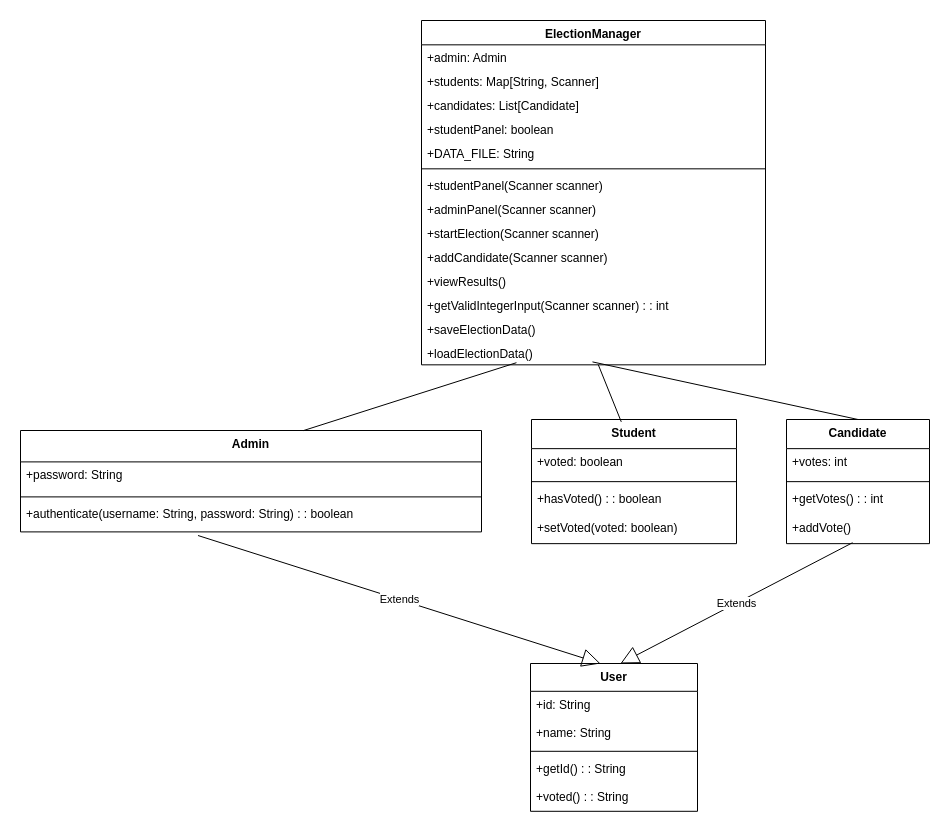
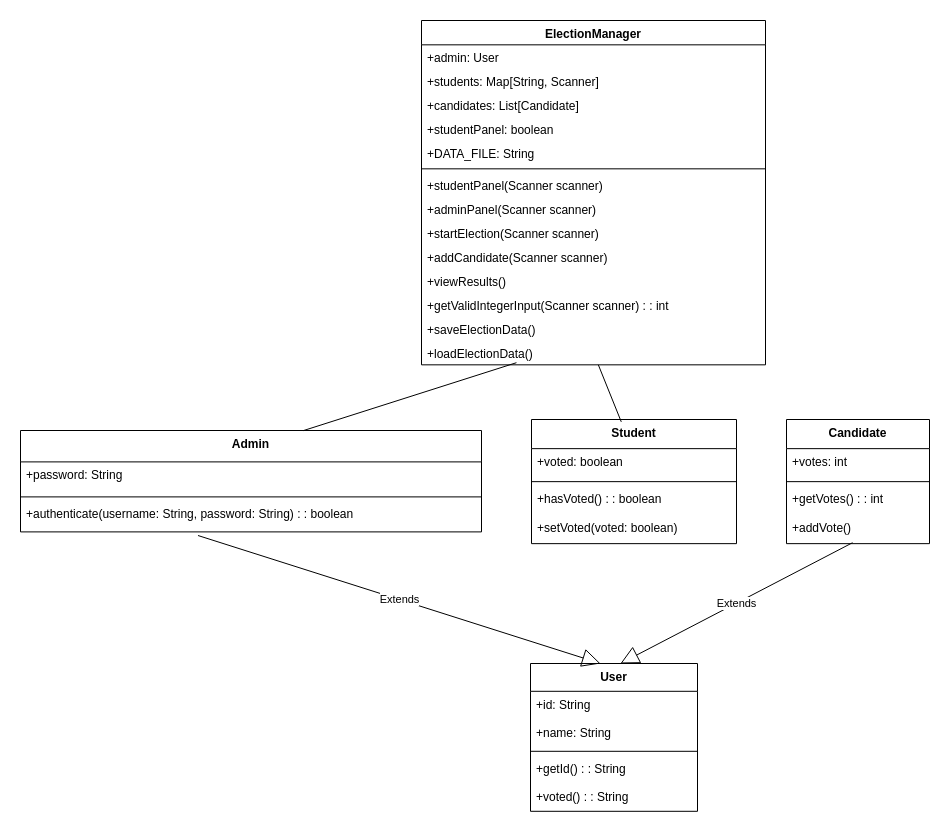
  <mxCell id="0" />
  <mxCell id="1" parent="0" />
  <mxCell id="2" value="User" style="swimlane;fontStyle=1;align=center;verticalAlign=top;childLayout=stackLayout;horizontal=1;startSize=27.8;horizontalStack=0;resizeParent=1;resizeParentMax=0;resizeLast=0;collapsible=0;marginBottom=0;" vertex="1" parent="1"><mxGeometry x="530" y="663" width="167" height="147.8" as="geometry" /></mxCell>
  <mxCell id="3" value="+id: String" style="text;strokeColor=none;fillColor=none;align=left;verticalAlign=top;spacingLeft=4;spacingRight=4;overflow=hidden;rotatable=0;points=[[0,0.5],[1,0.5]];portConstraint=eastwest;" vertex="1" parent="2"><mxGeometry y="27.8" width="167" height="28" as="geometry" /></mxCell>
  <mxCell id="4" value="+name: String" style="text;strokeColor=none;fillColor=none;align=left;verticalAlign=top;spacingLeft=4;spacingRight=4;overflow=hidden;rotatable=0;points=[[0,0.5],[1,0.5]];portConstraint=eastwest;" vertex="1" parent="2"><mxGeometry y="55.8" width="167" height="28" as="geometry" /></mxCell>
  <mxCell id="5" style="line;strokeWidth=1;fillColor=none;align=left;verticalAlign=middle;spacingTop=-1;spacingLeft=3;spacingRight=3;rotatable=0;labelPosition=right;points=[];portConstraint=eastwest;strokeColor=inherit;" vertex="1" parent="2"><mxGeometry y="83.8" width="167" height="8" as="geometry" /></mxCell>
  <mxCell id="6" value="+getId() : : String" style="text;strokeColor=none;fillColor=none;align=left;verticalAlign=top;spacingLeft=4;spacingRight=4;overflow=hidden;rotatable=0;points=[[0,0.5],[1,0.5]];portConstraint=eastwest;" vertex="1" parent="2"><mxGeometry y="91.8" width="167" height="28" as="geometry" /></mxCell>
  <mxCell id="7" value="+voted() : : String" style="text;strokeColor=none;fillColor=none;align=left;verticalAlign=top;spacingLeft=4;spacingRight=4;overflow=hidden;rotatable=0;points=[[0,0.5],[1,0.5]];portConstraint=eastwest;" vertex="1" parent="2"><mxGeometry y="119.8" width="167" height="28" as="geometry" /></mxCell>
  <mxCell id="8" value="Admin" style="swimlane;fontStyle=1;align=center;verticalAlign=top;childLayout=stackLayout;horizontal=1;startSize=31.4;horizontalStack=0;resizeParent=1;resizeParentMax=0;resizeLast=0;collapsible=0;marginBottom=0;" vertex="1" parent="1"><mxGeometry x="20" y="430" width="461" height="101.4" as="geometry" /></mxCell>
  <mxCell id="9" value="+password: String" style="text;strokeColor=none;fillColor=none;align=left;verticalAlign=top;spacingLeft=4;spacingRight=4;overflow=hidden;rotatable=0;points=[[0,0.5],[1,0.5]];portConstraint=eastwest;" vertex="1" parent="8"><mxGeometry y="31.4" width="461" height="31" as="geometry" /></mxCell>
  <mxCell id="10" style="line;strokeWidth=1;fillColor=none;align=left;verticalAlign=middle;spacingTop=-1;spacingLeft=3;spacingRight=3;rotatable=0;labelPosition=right;points=[];portConstraint=eastwest;strokeColor=inherit;" vertex="1" parent="8"><mxGeometry y="62.4" width="461" height="8" as="geometry" /></mxCell>
  <mxCell id="11" value="+authenticate(username: String, password: String) : : boolean" style="text;strokeColor=none;fillColor=none;align=left;verticalAlign=top;spacingLeft=4;spacingRight=4;overflow=hidden;rotatable=0;points=[[0,0.5],[1,0.5]];portConstraint=eastwest;" vertex="1" parent="8"><mxGeometry y="70.4" width="461" height="31" as="geometry" /></mxCell>
  <mxCell id="12" value="Student" style="swimlane;fontStyle=1;align=center;verticalAlign=top;childLayout=stackLayout;horizontal=1;startSize=29.15;horizontalStack=0;resizeParent=1;resizeParentMax=0;resizeLast=0;collapsible=0;marginBottom=0;" vertex="1" parent="1"><mxGeometry x="531" y="419" width="205" height="124.15" as="geometry" /></mxCell>
  <mxCell id="13" value="+voted: boolean" style="text;strokeColor=none;fillColor=none;align=left;verticalAlign=top;spacingLeft=4;spacingRight=4;overflow=hidden;rotatable=0;points=[[0,0.5],[1,0.5]];portConstraint=eastwest;" vertex="1" parent="12"><mxGeometry y="29.15" width="205" height="29" as="geometry" /></mxCell>
  <mxCell id="14" style="line;strokeWidth=1;fillColor=none;align=left;verticalAlign=middle;spacingTop=-1;spacingLeft=3;spacingRight=3;rotatable=0;labelPosition=right;points=[];portConstraint=eastwest;strokeColor=inherit;" vertex="1" parent="12"><mxGeometry y="58.15" width="205" height="8" as="geometry" /></mxCell>
  <mxCell id="15" value="+hasVoted() : : boolean" style="text;strokeColor=none;fillColor=none;align=left;verticalAlign=top;spacingLeft=4;spacingRight=4;overflow=hidden;rotatable=0;points=[[0,0.5],[1,0.5]];portConstraint=eastwest;" vertex="1" parent="12"><mxGeometry y="66.15" width="205" height="29" as="geometry" /></mxCell>
  <mxCell id="16" value="+setVoted(voted: boolean)" style="text;strokeColor=none;fillColor=none;align=left;verticalAlign=top;spacingLeft=4;spacingRight=4;overflow=hidden;rotatable=0;points=[[0,0.5],[1,0.5]];portConstraint=eastwest;" vertex="1" parent="12"><mxGeometry y="95.15" width="205" height="29" as="geometry" /></mxCell>
  <mxCell id="17" value="Candidate" style="swimlane;fontStyle=1;align=center;verticalAlign=top;childLayout=stackLayout;horizontal=1;startSize=29.15;horizontalStack=0;resizeParent=1;resizeParentMax=0;resizeLast=0;collapsible=0;marginBottom=0;" vertex="1" parent="1"><mxGeometry x="786" y="419" width="143" height="124.15" as="geometry" /></mxCell>
  <mxCell id="18" value="+votes: int" style="text;strokeColor=none;fillColor=none;align=left;verticalAlign=top;spacingLeft=4;spacingRight=4;overflow=hidden;rotatable=0;points=[[0,0.5],[1,0.5]];portConstraint=eastwest;" vertex="1" parent="17"><mxGeometry y="29.15" width="143" height="29" as="geometry" /></mxCell>
  <mxCell id="19" style="line;strokeWidth=1;fillColor=none;align=left;verticalAlign=middle;spacingTop=-1;spacingLeft=3;spacingRight=3;rotatable=0;labelPosition=right;points=[];portConstraint=eastwest;strokeColor=inherit;" vertex="1" parent="17"><mxGeometry y="58.15" width="143" height="8" as="geometry" /></mxCell>
  <mxCell id="20" value="+getVotes() : : int" style="text;strokeColor=none;fillColor=none;align=left;verticalAlign=top;spacingLeft=4;spacingRight=4;overflow=hidden;rotatable=0;points=[[0,0.5],[1,0.5]];portConstraint=eastwest;" vertex="1" parent="17"><mxGeometry y="66.15" width="143" height="29" as="geometry" /></mxCell>
  <mxCell id="21" value="+addVote()" style="text;strokeColor=none;fillColor=none;align=left;verticalAlign=top;spacingLeft=4;spacingRight=4;overflow=hidden;rotatable=0;points=[[0,0.5],[1,0.5]];portConstraint=eastwest;" vertex="1" parent="17"><mxGeometry y="95.15" width="143" height="29" as="geometry" /></mxCell>
  <mxCell id="22" value="ElectionManager" style="swimlane;fontStyle=1;align=center;verticalAlign=top;childLayout=stackLayout;horizontal=1;startSize=24.329;horizontalStack=0;resizeParent=1;resizeParentMax=0;resizeLast=0;collapsible=0;marginBottom=0;" vertex="1" parent="1"><mxGeometry x="421" y="20" width="344" height="344.329" as="geometry" /></mxCell>
- <mxCell id="23" value="+admin: Admin" style="text;strokeColor=none;fillColor=none;align=left;verticalAlign=top;spacingLeft=4;spacingRight=4;overflow=hidden;rotatable=0;points=[[0,0.5],[1,0.5]];portConstraint=eastwest;" vertex="1" parent="22"><mxGeometry y="24.329" width="344" height="24" as="geometry" /></mxCell>
+ <mxCell id="23" value="+admin: User" style="text;strokeColor=none;fillColor=none;align=left;verticalAlign=top;spacingLeft=4;spacingRight=4;overflow=hidden;rotatable=0;points=[[0,0.5],[1,0.5]];portConstraint=eastwest;" vertex="1" parent="22"><mxGeometry y="24.329" width="344" height="24" as="geometry" /></mxCell>
  <mxCell id="24" value="+students: Map[String, Scanner]" style="text;strokeColor=none;fillColor=none;align=left;verticalAlign=top;spacingLeft=4;spacingRight=4;overflow=hidden;rotatable=0;points=[[0,0.5],[1,0.5]];portConstraint=eastwest;" vertex="1" parent="22"><mxGeometry y="48.329" width="344" height="24" as="geometry" /></mxCell>
  <mxCell id="25" value="+candidates: List[Candidate]" style="text;strokeColor=none;fillColor=none;align=left;verticalAlign=top;spacingLeft=4;spacingRight=4;overflow=hidden;rotatable=0;points=[[0,0.5],[1,0.5]];portConstraint=eastwest;" vertex="1" parent="22"><mxGeometry y="72.329" width="344" height="24" as="geometry" /></mxCell>
  <mxCell id="26" value="+studentPanel: boolean" style="text;strokeColor=none;fillColor=none;align=left;verticalAlign=top;spacingLeft=4;spacingRight=4;overflow=hidden;rotatable=0;points=[[0,0.5],[1,0.5]];portConstraint=eastwest;" vertex="1" parent="22"><mxGeometry y="96.329" width="344" height="24" as="geometry" /></mxCell>
  <mxCell id="27" value="+DATA_FILE: String" style="text;strokeColor=none;fillColor=none;align=left;verticalAlign=top;spacingLeft=4;spacingRight=4;overflow=hidden;rotatable=0;points=[[0,0.5],[1,0.5]];portConstraint=eastwest;" vertex="1" parent="22"><mxGeometry y="120.329" width="344" height="24" as="geometry" /></mxCell>
  <mxCell id="28" style="line;strokeWidth=1;fillColor=none;align=left;verticalAlign=middle;spacingTop=-1;spacingLeft=3;spacingRight=3;rotatable=0;labelPosition=right;points=[];portConstraint=eastwest;strokeColor=inherit;" vertex="1" parent="22"><mxGeometry y="144.329" width="344" height="8" as="geometry" /></mxCell>
  <mxCell id="29" value="+studentPanel(Scanner scanner)" style="text;strokeColor=none;fillColor=none;align=left;verticalAlign=top;spacingLeft=4;spacingRight=4;overflow=hidden;rotatable=0;points=[[0,0.5],[1,0.5]];portConstraint=eastwest;" vertex="1" parent="22"><mxGeometry y="152.329" width="344" height="24" as="geometry" /></mxCell>
  <mxCell id="30" value="+adminPanel(Scanner scanner)" style="text;strokeColor=none;fillColor=none;align=left;verticalAlign=top;spacingLeft=4;spacingRight=4;overflow=hidden;rotatable=0;points=[[0,0.5],[1,0.5]];portConstraint=eastwest;" vertex="1" parent="22"><mxGeometry y="176.329" width="344" height="24" as="geometry" /></mxCell>
  <mxCell id="31" value="+startElection(Scanner scanner)" style="text;strokeColor=none;fillColor=none;align=left;verticalAlign=top;spacingLeft=4;spacingRight=4;overflow=hidden;rotatable=0;points=[[0,0.5],[1,0.5]];portConstraint=eastwest;" vertex="1" parent="22"><mxGeometry y="200.329" width="344" height="24" as="geometry" /></mxCell>
  <mxCell id="32" value="+addCandidate(Scanner scanner)" style="text;strokeColor=none;fillColor=none;align=left;verticalAlign=top;spacingLeft=4;spacingRight=4;overflow=hidden;rotatable=0;points=[[0,0.5],[1,0.5]];portConstraint=eastwest;" vertex="1" parent="22"><mxGeometry y="224.329" width="344" height="24" as="geometry" /></mxCell>
  <mxCell id="33" value="+viewResults()" style="text;strokeColor=none;fillColor=none;align=left;verticalAlign=top;spacingLeft=4;spacingRight=4;overflow=hidden;rotatable=0;points=[[0,0.5],[1,0.5]];portConstraint=eastwest;" vertex="1" parent="22"><mxGeometry y="248.329" width="344" height="24" as="geometry" /></mxCell>
  <mxCell id="34" value="+getValidIntegerInput(Scanner scanner) : : int" style="text;strokeColor=none;fillColor=none;align=left;verticalAlign=top;spacingLeft=4;spacingRight=4;overflow=hidden;rotatable=0;points=[[0,0.5],[1,0.5]];portConstraint=eastwest;" vertex="1" parent="22"><mxGeometry y="272.329" width="344" height="24" as="geometry" /></mxCell>
  <mxCell id="35" value="+saveElectionData()" style="text;strokeColor=none;fillColor=none;align=left;verticalAlign=top;spacingLeft=4;spacingRight=4;overflow=hidden;rotatable=0;points=[[0,0.5],[1,0.5]];portConstraint=eastwest;" vertex="1" parent="22"><mxGeometry y="296.329" width="344" height="24" as="geometry" /></mxCell>
  <mxCell id="36" value="+loadElectionData()" style="text;strokeColor=none;fillColor=none;align=left;verticalAlign=top;spacingLeft=4;spacingRight=4;overflow=hidden;rotatable=0;points=[[0,0.5],[1,0.5]];portConstraint=eastwest;" vertex="1" parent="22"><mxGeometry y="320.329" width="344" height="24" as="geometry" /></mxCell>
  <mxCell id="37" value="Extends" style="endArrow=block;endSize=16;endFill=0;html=1;rounded=0;exitX=0.462;exitY=0.967;exitDx=0;exitDy=0;exitPerimeter=0;" edge="1" parent="1" source="21"><mxGeometry width="160" relative="1" as="geometry"><mxPoint x="628" y="555" as="sourcePoint" /><mxPoint x="620" y="663" as="targetPoint" /></mxGeometry></mxCell>
  <mxCell id="38" value="Extends" style="endArrow=block;endSize=16;endFill=0;html=1;rounded=0;exitX=0.385;exitY=1.116;exitDx=0;exitDy=0;exitPerimeter=0;" edge="1" parent="1" source="11"><mxGeometry width="160" relative="1" as="geometry"><mxPoint x="628" y="555" as="sourcePoint" /><mxPoint x="600" y="663" as="targetPoint" /></mxGeometry></mxCell>
  <mxCell id="39" value="" style="endArrow=none;html=1;rounded=0;entryX=0.276;entryY=0.911;entryDx=0;entryDy=0;entryPerimeter=0;exitX=0.613;exitY=0.002;exitDx=0;exitDy=0;exitPerimeter=0;" edge="1" parent="1" source="8" target="36"><mxGeometry width="50" height="50" relative="1" as="geometry"><mxPoint x="520" y="543" as="sourcePoint" /><mxPoint x="570" y="493" as="targetPoint" /></mxGeometry></mxCell>
  <mxCell id="40" value="" style="endArrow=none;html=1;rounded=0;exitX=0.438;exitY=0.019;exitDx=0;exitDy=0;exitPerimeter=0;" edge="1" parent="1" source="12" target="36"><mxGeometry width="50" height="50" relative="1" as="geometry"><mxPoint x="313" y="440" as="sourcePoint" /><mxPoint x="526" y="372" as="targetPoint" /></mxGeometry></mxCell>
- <mxCell id="41" value="" style="endArrow=none;html=1;rounded=0;exitX=0.5;exitY=0;exitDx=0;exitDy=0;entryX=0.497;entryY=0.878;entryDx=0;entryDy=0;entryPerimeter=0;" edge="1" parent="1" source="17" target="36"><mxGeometry width="50" height="50" relative="1" as="geometry"><mxPoint x="631" y="431" as="sourcePoint" /><mxPoint x="608" y="374" as="targetPoint" /></mxGeometry></mxCell>
